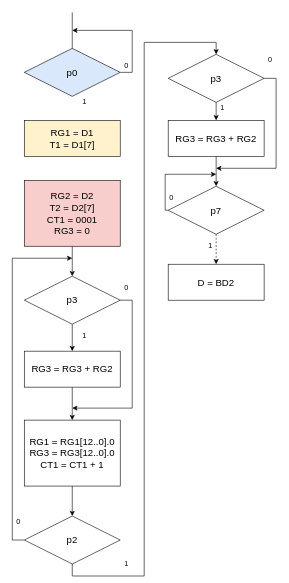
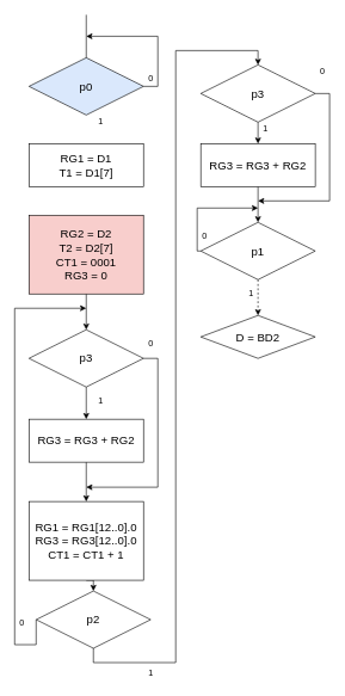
  <mxCell id="0" />
  <mxCell id="1" parent="0" />
  <mxCell id="2" style="edgeStyle=orthogonalEdgeStyle;rounded=0;orthogonalLoop=1;jettySize=auto;html=1;exitX=1;exitY=0.5;exitDx=0;exitDy=0;" parent="1" source="3" edge="1"><mxGeometry relative="1" as="geometry"><mxPoint x="120" y="50" as="targetPoint" /><Array as="points"><mxPoint x="220" y="120" /><mxPoint x="220" y="50" /></Array></mxGeometry></mxCell>
  <mxCell id="3" value="&lt;font style=&quot;font-size: 16px&quot;&gt;p0&lt;/font&gt;" style="rhombus;whiteSpace=wrap;html=1;fillColor=#dae8fc;" parent="1" vertex="1"><mxGeometry x="40" y="80" width="160" height="80" as="geometry" /></mxCell>
  <mxCell id="4" value="" style="endArrow=none;html=1;exitX=0.5;exitY=0;exitDx=0;exitDy=0;" parent="1" source="3" edge="1"><mxGeometry width="50" height="50" relative="1" as="geometry"><mxPoint x="100" y="50" as="sourcePoint" /><mxPoint x="120" y="20" as="targetPoint" /></mxGeometry></mxCell>
  <mxCell id="5" value="0" style="text;html=1;align=center;verticalAlign=middle;resizable=0;points=[];autosize=1;strokeColor=none;" parent="1" vertex="1"><mxGeometry x="200" y="100" width="20" height="20" as="geometry" /></mxCell>
- <mxCell id="6" value="&lt;font style=&quot;font-size: 16px&quot;&gt;RG1 = D1&lt;br&gt;T1 = D1[7]&lt;br&gt;&lt;/font&gt;" style="rounded=0;whiteSpace=wrap;html=1;fillColor=#fff2cc;" parent="1" vertex="1"><mxGeometry x="40" y="200" width="160" height="60" as="geometry" /></mxCell>
+ <mxCell id="6" value="&lt;font style=&quot;font-size: 16px&quot;&gt;RG1 = D1&lt;br&gt;T1 = D1[7]&lt;br&gt;&lt;/font&gt;" style="rounded=0;whiteSpace=wrap;html=1;" parent="1" vertex="1"><mxGeometry x="40" y="200" width="160" height="60" as="geometry" /></mxCell>
  <mxCell id="7" value="1" style="text;html=1;align=center;verticalAlign=middle;resizable=0;points=[];autosize=1;strokeColor=none;" parent="1" vertex="1"><mxGeometry x="130" y="160" width="20" height="20" as="geometry" /></mxCell>
  <mxCell id="8" style="edgeStyle=orthogonalEdgeStyle;rounded=0;orthogonalLoop=1;jettySize=auto;html=1;exitX=0.5;exitY=1;exitDx=0;exitDy=0;entryX=0.5;entryY=0;entryDx=0;entryDy=0;" parent="1" source="9" target="12" edge="1"><mxGeometry relative="1" as="geometry" /></mxCell>
  <mxCell id="9" value="&lt;font style=&quot;font-size: 16px&quot;&gt;RG2 = D2&lt;br&gt;T2 = D2[7]&lt;br&gt;CT1 = 0001&lt;br&gt;RG3 = 0&lt;br&gt;&lt;/font&gt;" style="rounded=0;whiteSpace=wrap;html=1;fillColor=#f8cecc;" parent="1" vertex="1"><mxGeometry x="40" y="300" width="160" height="110" as="geometry" /></mxCell>
  <mxCell id="10" style="edgeStyle=orthogonalEdgeStyle;rounded=0;orthogonalLoop=1;jettySize=auto;html=1;exitX=0.5;exitY=1;exitDx=0;exitDy=0;entryX=0.5;entryY=0;entryDx=0;entryDy=0;" parent="1" source="12" target="14" edge="1"><mxGeometry relative="1" as="geometry" /></mxCell>
  <mxCell id="11" style="edgeStyle=orthogonalEdgeStyle;rounded=0;orthogonalLoop=1;jettySize=auto;html=1;exitX=1;exitY=0.5;exitDx=0;exitDy=0;" parent="1" source="12" edge="1"><mxGeometry relative="1" as="geometry"><mxPoint x="120" y="680" as="targetPoint" /><Array as="points"><mxPoint x="220" y="500" /><mxPoint x="220" y="680" /></Array></mxGeometry></mxCell>
  <mxCell id="12" value="&lt;font style=&quot;font-size: 16px&quot;&gt;p3&lt;/font&gt;" style="rhombus;whiteSpace=wrap;html=1;" parent="1" vertex="1"><mxGeometry x="40" y="460" width="160" height="80" as="geometry" /></mxCell>
  <mxCell id="13" style="edgeStyle=orthogonalEdgeStyle;rounded=0;orthogonalLoop=1;jettySize=auto;html=1;exitX=0.5;exitY=1;exitDx=0;exitDy=0;" parent="1" source="14" target="17" edge="1"><mxGeometry relative="1" as="geometry" /></mxCell>
  <mxCell id="14" value="&lt;font style=&quot;font-size: 16px&quot;&gt;RG3 = RG3 + RG2&lt;br&gt;&lt;/font&gt;" style="rounded=0;whiteSpace=wrap;html=1;" parent="1" vertex="1"><mxGeometry x="40" y="585" width="160" height="60" as="geometry" /></mxCell>
  <mxCell id="15" value="1" style="text;html=1;align=center;verticalAlign=middle;resizable=0;points=[];autosize=1;strokeColor=none;" parent="1" vertex="1"><mxGeometry x="130" y="550" width="20" height="20" as="geometry" /></mxCell>
  <mxCell id="16" style="edgeStyle=orthogonalEdgeStyle;rounded=0;orthogonalLoop=1;jettySize=auto;html=1;exitX=0.5;exitY=1;exitDx=0;exitDy=0;entryX=0.5;entryY=0;entryDx=0;entryDy=0;" parent="1" source="17" target="20" edge="1"><mxGeometry relative="1" as="geometry" /></mxCell>
  <mxCell id="17" value="&lt;font style=&quot;font-size: 16px&quot;&gt;RG1 = RG1[12..0].0&lt;br&gt;RG3 = RG3[12..0].0&lt;br&gt;CT1 = CT1 + 1&lt;br&gt;&lt;/font&gt;" style="rounded=0;whiteSpace=wrap;html=1;" parent="1" vertex="1"><mxGeometry x="40" y="700" width="160" height="110" as="geometry" /></mxCell>
  <mxCell id="18" style="edgeStyle=orthogonalEdgeStyle;rounded=0;orthogonalLoop=1;jettySize=auto;html=1;exitX=0;exitY=0.5;exitDx=0;exitDy=0;" parent="1" source="20" edge="1"><mxGeometry relative="1" as="geometry"><mxPoint x="120" y="430" as="targetPoint" /><Array as="points"><mxPoint x="20" y="900" /><mxPoint x="20" y="430" /></Array></mxGeometry></mxCell>
  <mxCell id="19" style="edgeStyle=orthogonalEdgeStyle;rounded=0;orthogonalLoop=1;jettySize=auto;html=1;exitX=0.5;exitY=1;exitDx=0;exitDy=0;entryX=0.5;entryY=0;entryDx=0;entryDy=0;" parent="1" source="20" target="32" edge="1"><mxGeometry relative="1" as="geometry"><mxPoint x="440" y="160" as="targetPoint" /></mxGeometry></mxCell>
- <mxCell id="20" value="&lt;font style=&quot;font-size: 16px&quot;&gt;p2&lt;/font&gt;" style="rhombus;whiteSpace=wrap;html=1;" parent="1" vertex="1"><mxGeometry x="40" y="860" width="160" height="80" as="geometry" /></mxCell>
+ <mxCell id="20" value="&lt;font style=&quot;font-size: 16px&quot;&gt;p2&lt;/font&gt;" style="rhombus;whiteSpace=wrap;html=1;" parent="1" vertex="1"><mxGeometry x="50" y="825" width="160" height="80" as="geometry" /></mxCell>
  <mxCell id="21" value="0" style="text;html=1;align=center;verticalAlign=middle;resizable=0;points=[];autosize=1;strokeColor=none;" parent="1" vertex="1"><mxGeometry x="20" y="860" width="20" height="20" as="geometry" /></mxCell>
  <mxCell id="22" style="edgeStyle=orthogonalEdgeStyle;rounded=0;orthogonalLoop=1;jettySize=auto;html=1;exitX=0;exitY=0.5;exitDx=0;exitDy=0;" parent="1" source="24" edge="1"><mxGeometry relative="1" as="geometry"><mxPoint x="360" y="290" as="targetPoint" /><Array as="points"><mxPoint x="275" y="350" /></Array></mxGeometry></mxCell>
  <mxCell id="23" style="edgeStyle=orthogonalEdgeStyle;rounded=0;orthogonalLoop=1;jettySize=auto;html=1;exitX=0.5;exitY=1;exitDx=0;exitDy=0;entryX=0.5;entryY=0;entryDx=0;entryDy=0;dashed=1;" parent="1" source="24" target="27" edge="1"><mxGeometry relative="1" as="geometry" /></mxCell>
- <mxCell id="24" value="&lt;font style=&quot;font-size: 16px&quot;&gt;p7&lt;/font&gt;" style="rhombus;whiteSpace=wrap;html=1;" parent="1" vertex="1"><mxGeometry x="280" y="310" width="160" height="80" as="geometry" /></mxCell>
+ <mxCell id="24" value="&lt;font style=&quot;font-size: 16px&quot;&gt;p1&lt;/font&gt;" style="rhombus;whiteSpace=wrap;html=1;" parent="1" vertex="1"><mxGeometry x="280" y="310" width="160" height="80" as="geometry" /></mxCell>
  <mxCell id="25" value="1" style="text;html=1;align=center;verticalAlign=middle;resizable=0;points=[];autosize=1;strokeColor=none;" parent="1" vertex="1"><mxGeometry x="200" y="930" width="20" height="20" as="geometry" /></mxCell>
  <mxCell id="26" value="0" style="text;html=1;align=center;verticalAlign=middle;resizable=0;points=[];autosize=1;strokeColor=none;" parent="1" vertex="1"><mxGeometry x="275" y="320" width="20" height="20" as="geometry" /></mxCell>
- <mxCell id="27" value="&lt;font style=&quot;font-size: 16px&quot;&gt;D = BD2&lt;br&gt;&lt;/font&gt;" style="rounded=0;whiteSpace=wrap;html=1;" parent="1" vertex="1"><mxGeometry x="280" y="440" width="160" height="60" as="geometry" /></mxCell>
+ <mxCell id="27" value="&lt;font style=&quot;font-size: 16px&quot;&gt;D = BD2&lt;br&gt;&lt;/font&gt;" style="rhombus;whiteSpace=wrap;html=1;" parent="1" vertex="1"><mxGeometry x="280" y="440" width="160" height="60" as="geometry" /></mxCell>
  <mxCell id="28" value="1" style="text;html=1;align=center;verticalAlign=middle;resizable=0;points=[];autosize=1;strokeColor=none;" parent="1" vertex="1"><mxGeometry x="340" y="400" width="20" height="20" as="geometry" /></mxCell>
  <mxCell id="29" value="0" style="text;html=1;align=center;verticalAlign=middle;resizable=0;points=[];autosize=1;strokeColor=none;" parent="1" vertex="1"><mxGeometry x="200" y="470" width="20" height="20" as="geometry" /></mxCell>
  <mxCell id="30" style="edgeStyle=orthogonalEdgeStyle;rounded=0;orthogonalLoop=1;jettySize=auto;html=1;exitX=0.5;exitY=1;exitDx=0;exitDy=0;entryX=0.5;entryY=0;entryDx=0;entryDy=0;" edge="1" parent="1" source="32" target="34"><mxGeometry relative="1" as="geometry" /></mxCell>
  <mxCell id="31" style="edgeStyle=orthogonalEdgeStyle;rounded=0;orthogonalLoop=1;jettySize=auto;html=1;exitX=1;exitY=0.5;exitDx=0;exitDy=0;" edge="1" parent="1" source="32"><mxGeometry relative="1" as="geometry"><mxPoint x="360" y="280" as="targetPoint" /><Array as="points"><mxPoint x="460" y="130" /><mxPoint x="460" y="280" /></Array></mxGeometry></mxCell>
  <mxCell id="32" value="&lt;font style=&quot;font-size: 16px&quot;&gt;p3&lt;/font&gt;" style="rhombus;whiteSpace=wrap;html=1;" vertex="1" parent="1"><mxGeometry x="280" y="90" width="160" height="80" as="geometry" /></mxCell>
  <mxCell id="33" style="edgeStyle=orthogonalEdgeStyle;rounded=0;orthogonalLoop=1;jettySize=auto;html=1;exitX=0.5;exitY=1;exitDx=0;exitDy=0;entryX=0.5;entryY=0;entryDx=0;entryDy=0;" edge="1" parent="1" source="34" target="24"><mxGeometry relative="1" as="geometry" /></mxCell>
  <mxCell id="34" value="&lt;font style=&quot;font-size: 16px&quot;&gt;RG3 = RG3 + RG2&lt;br&gt;&lt;/font&gt;" style="rounded=0;whiteSpace=wrap;html=1;" vertex="1" parent="1"><mxGeometry x="280" y="200" width="160" height="60" as="geometry" /></mxCell>
  <mxCell id="35" value="1" style="text;html=1;align=center;verticalAlign=middle;resizable=0;points=[];autosize=1;strokeColor=none;" vertex="1" parent="1"><mxGeometry x="360" y="170" width="20" height="20" as="geometry" /></mxCell>
  <mxCell id="36" value="0" style="text;html=1;align=center;verticalAlign=middle;resizable=0;points=[];autosize=1;strokeColor=none;" vertex="1" parent="1"><mxGeometry x="440" y="90" width="20" height="20" as="geometry" /></mxCell>
